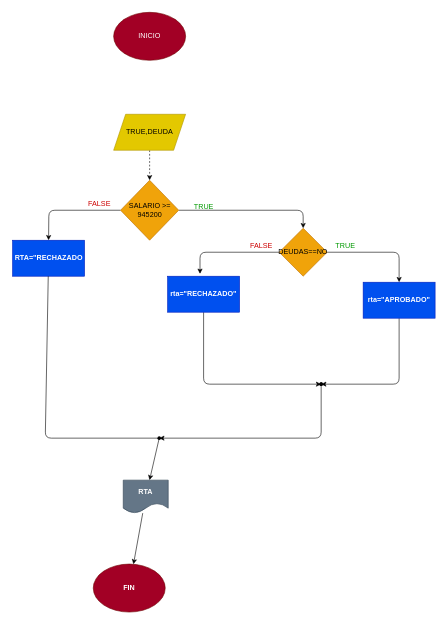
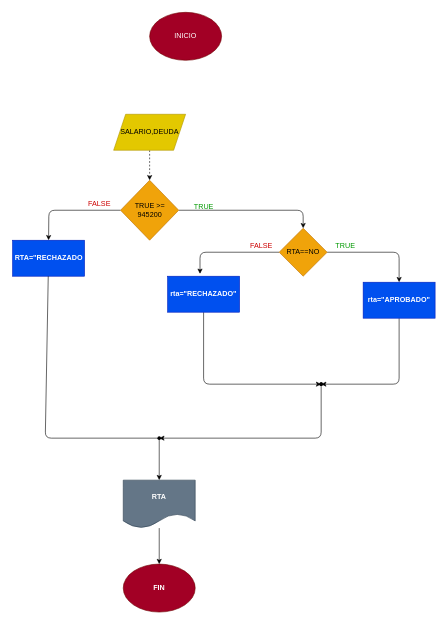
  <mxCell id="0" />
  <mxCell id="1" parent="0" />
- <mxCell id="2" value="INICIO" style="ellipse;whiteSpace=wrap;html=1;fillColor=#a20025;fontColor=#ffffff;strokeColor=#6F0000;" parent="1" vertex="1"><mxGeometry x="189" y="20" width="120" height="80" as="geometry" /></mxCell>
+ <mxCell id="2" value="INICIO" style="ellipse;whiteSpace=wrap;html=1;fillColor=#a20025;fontColor=#ffffff;strokeColor=#6F0000;" parent="1" vertex="1"><mxGeometry x="249" y="20" width="120" height="80" as="geometry" /></mxCell>
  <mxCell id="3" value="" style="edgeStyle=none;html=1;dashed=1;" parent="1" source="4" target="7" edge="1"><mxGeometry relative="1" as="geometry" /></mxCell>
- <mxCell id="4" value="TRUE,DEUDA" style="shape=parallelogram;perimeter=parallelogramPerimeter;whiteSpace=wrap;html=1;fixedSize=1;fillColor=#e3c800;fontColor=#000000;strokeColor=#B09500;" parent="1" vertex="1"><mxGeometry x="189" y="190" width="120" height="60" as="geometry" /></mxCell>
+ <mxCell id="4" value="SALARIO,DEUDA" style="shape=parallelogram;perimeter=parallelogramPerimeter;whiteSpace=wrap;html=1;fixedSize=1;fillColor=#e3c800;fontColor=#000000;strokeColor=#B09500;" parent="1" vertex="1"><mxGeometry x="189" y="190" width="120" height="60" as="geometry" /></mxCell>
  <mxCell id="5" style="edgeStyle=none;html=1;entryX=0.5;entryY=0;entryDx=0;entryDy=0;fontColor=#000000;" edge="1" parent="1" source="7" target="17"><mxGeometry relative="1" as="geometry"><Array as="points"><mxPoint x="81" y="350" /></Array></mxGeometry></mxCell>
  <mxCell id="6" style="edgeStyle=none;html=1;exitX=1;exitY=0.5;exitDx=0;exitDy=0;entryX=0.5;entryY=0;entryDx=0;entryDy=0;fontColor=#000000;" edge="1" parent="1" source="7" target="12"><mxGeometry relative="1" as="geometry"><Array as="points"><mxPoint x="505" y="350" /></Array></mxGeometry></mxCell>
- <mxCell id="7" value="SALARIO &amp;gt;=&lt;br&gt;945200" style="rhombus;whiteSpace=wrap;html=1;fillColor=#f0a30a;fontColor=#000000;strokeColor=#BD7000;" parent="1" vertex="1"><mxGeometry x="200.5" y="300" width="97" height="100" as="geometry" /></mxCell>
- <mxCell id="8" value="&lt;b&gt;FIN&lt;/b&gt;" style="ellipse;whiteSpace=wrap;html=1;fillColor=#a20025;fontColor=#ffffff;strokeColor=#6F0000;" parent="1" vertex="1"><mxGeometry x="155" y="940" width="120" height="80" as="geometry" /></mxCell>
+ <mxCell id="7" value="TRUE &amp;gt;=&lt;br&gt;945200" style="rhombus;whiteSpace=wrap;html=1;fillColor=#f0a30a;fontColor=#000000;strokeColor=#BD7000;" parent="1" vertex="1"><mxGeometry x="200.5" y="300" width="97" height="100" as="geometry" /></mxCell>
+ <mxCell id="8" value="&lt;b&gt;FIN&lt;/b&gt;" style="ellipse;whiteSpace=wrap;html=1;fillColor=#a20025;fontColor=#ffffff;strokeColor=#6F0000;" parent="1" vertex="1"><mxGeometry x="205" y="940" width="120" height="80" as="geometry" /></mxCell>
  <mxCell id="9" value="&lt;font color=&quot;#009900&quot;&gt;TRUE&lt;/font&gt;" style="text;html=1;align=center;verticalAlign=middle;resizable=0;points=[];autosize=1;strokeColor=none;fillColor=none;" parent="1" vertex="1"><mxGeometry x="309" y="330" width="60" height="30" as="geometry" /></mxCell>
  <mxCell id="10" style="edgeStyle=none;html=1;entryX=0.5;entryY=0;entryDx=0;entryDy=0;fontColor=#000000;" edge="1" parent="1" source="12" target="14"><mxGeometry relative="1" as="geometry"><Array as="points"><mxPoint x="665" y="420" /></Array></mxGeometry></mxCell>
  <mxCell id="11" style="edgeStyle=none;html=1;entryX=0.45;entryY=-0.067;entryDx=0;entryDy=0;entryPerimeter=0;fontColor=#000000;" edge="1" parent="1" source="12" target="16"><mxGeometry relative="1" as="geometry"><Array as="points"><mxPoint x="333" y="420" /></Array></mxGeometry></mxCell>
- <mxCell id="12" value="&lt;font color=&quot;#000000&quot;&gt;DEUDAS==NO&lt;/font&gt;" style="rhombus;whiteSpace=wrap;html=1;fontColor=#000000;fillColor=#f0a30a;strokeColor=#BD7000;" vertex="1" parent="1"><mxGeometry x="465" y="380" width="80" height="80" as="geometry" /></mxCell>
+ <mxCell id="12" value="&lt;font color=&quot;#000000&quot;&gt;RTA==NO&lt;/font&gt;" style="rhombus;whiteSpace=wrap;html=1;fontColor=#000000;fillColor=#f0a30a;strokeColor=#BD7000;" vertex="1" parent="1"><mxGeometry x="465" y="380" width="80" height="80" as="geometry" /></mxCell>
  <mxCell id="13" value="" style="edgeStyle=none;html=1;fontColor=#000000;" edge="1" parent="1" source="14" target="18"><mxGeometry relative="1" as="geometry"><Array as="points"><mxPoint x="665" y="640" /></Array></mxGeometry></mxCell>
  <mxCell id="14" value="&lt;b&gt;rta=&quot;APROBADO&quot;&lt;/b&gt;" style="rounded=0;whiteSpace=wrap;html=1;fontColor=#ffffff;fillColor=#0050ef;strokeColor=#001DBC;" vertex="1" parent="1"><mxGeometry x="605" y="470" width="120" height="60" as="geometry" /></mxCell>
  <mxCell id="15" value="" style="edgeStyle=none;html=1;fontColor=#000000;" edge="1" parent="1" source="16" target="20"><mxGeometry relative="1" as="geometry"><Array as="points"><mxPoint x="339" y="640" /></Array></mxGeometry></mxCell>
  <mxCell id="16" value="&lt;b&gt;rta=&quot;RECHAZADO&quot;&lt;/b&gt;" style="rounded=0;whiteSpace=wrap;html=1;fontColor=#ffffff;fillColor=#0050ef;strokeColor=#001DBC;" vertex="1" parent="1"><mxGeometry x="279" y="460" width="120" height="60" as="geometry" /></mxCell>
  <mxCell id="17" value="&lt;b&gt;RTA=&quot;RECHAZADO&lt;/b&gt;" style="rounded=0;whiteSpace=wrap;html=1;fontColor=#ffffff;fillColor=#0050ef;strokeColor=#001DBC;" vertex="1" parent="1"><mxGeometry x="20.5" y="400" width="120" height="60" as="geometry" /></mxCell>
  <mxCell id="18" value="" style="shape=waypoint;sketch=0;size=6;pointerEvents=1;points=[];fillColor=default;resizable=0;rotatable=0;perimeter=centerPerimeter;snapToPoint=1;fontColor=#000000;rounded=0;" vertex="1" parent="1"><mxGeometry x="525" y="630" width="20" height="20" as="geometry" /></mxCell>
  <mxCell id="19" style="edgeStyle=none;html=1;entryX=0.65;entryY=0.3;entryDx=0;entryDy=0;entryPerimeter=0;fontColor=#000000;" edge="1" parent="1" source="20" target="23"><mxGeometry relative="1" as="geometry"><Array as="points"><mxPoint x="535" y="730" /></Array></mxGeometry></mxCell>
  <mxCell id="20" value="" style="shape=waypoint;sketch=0;size=6;pointerEvents=1;points=[];fillColor=default;resizable=0;rotatable=0;perimeter=centerPerimeter;snapToPoint=1;fontColor=#000000;rounded=0;" vertex="1" parent="1"><mxGeometry x="525" y="630" width="20" height="20" as="geometry" /></mxCell>
  <mxCell id="21" value="" style="edgeStyle=none;html=1;fontColor=#000000;endArrow=none;" edge="1" parent="1" source="17" target="23"><mxGeometry relative="1" as="geometry"><mxPoint x="265" y="730" as="targetPoint" /><mxPoint x="79.95" y="460" as="sourcePoint" /><Array as="points"><mxPoint x="75" y="730" /></Array></mxGeometry></mxCell>
  <mxCell id="22" value="" style="edgeStyle=none;html=1;fontColor=#000000;" edge="1" parent="1" source="23" target="25"><mxGeometry relative="1" as="geometry" /></mxCell>
  <mxCell id="23" value="" style="shape=waypoint;sketch=0;size=6;pointerEvents=1;points=[];fillColor=default;resizable=0;rotatable=0;perimeter=centerPerimeter;snapToPoint=1;fontColor=#000000;rounded=0;" vertex="1" parent="1"><mxGeometry x="255" y="720" width="20" height="20" as="geometry" /></mxCell>
  <mxCell id="24" value="" style="edgeStyle=none;html=1;fontColor=#000000;" edge="1" parent="1" source="25" target="8"><mxGeometry relative="1" as="geometry" /></mxCell>
- <mxCell id="25" value="&lt;b&gt;RTA&lt;/b&gt;" style="shape=document;whiteSpace=wrap;html=1;boundedLbl=1;fontColor=#ffffff;sketch=0;rounded=0;fillColor=#647687;strokeColor=#314354;" vertex="1" parent="1"><mxGeometry x="205" y="800" width="75" height="55" as="geometry" /></mxCell>
+ <mxCell id="25" value="&lt;b&gt;RTA&lt;/b&gt;" style="shape=document;whiteSpace=wrap;html=1;boundedLbl=1;fontColor=#ffffff;sketch=0;rounded=0;fillColor=#647687;strokeColor=#314354;" vertex="1" parent="1"><mxGeometry x="205" y="800" width="120" height="80" as="geometry" /></mxCell>
  <mxCell id="26" value="&lt;font color=&quot;#cc0000&quot;&gt;FALSE&lt;/font&gt;" style="text;html=1;align=center;verticalAlign=middle;resizable=0;points=[];autosize=1;strokeColor=none;fillColor=none;fontColor=#000000;" vertex="1" parent="1"><mxGeometry x="135" y="325" width="60" height="30" as="geometry" /></mxCell>
  <mxCell id="27" value="FALSE" style="text;html=1;align=center;verticalAlign=middle;resizable=0;points=[];autosize=1;strokeColor=none;fillColor=none;fontColor=#CC0000;" vertex="1" parent="1"><mxGeometry x="405" y="395" width="60" height="30" as="geometry" /></mxCell>
  <mxCell id="28" value="&lt;font color=&quot;#009900&quot;&gt;TRUE&lt;/font&gt;" style="text;html=1;align=center;verticalAlign=middle;resizable=0;points=[];autosize=1;strokeColor=none;fillColor=none;fontColor=#CC0000;" vertex="1" parent="1"><mxGeometry x="545" y="395" width="60" height="30" as="geometry" /></mxCell>
